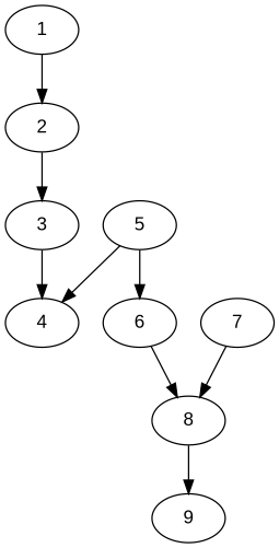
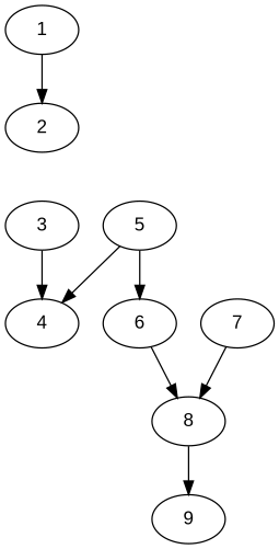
  digraph {
    node [fontname=Arial]
    n1 [label=1]
    n2 [label=2]
    n3 [label=3]
    n4 [label=4]
    n5 [label=5]
    n6 [label=6]
    n7 [label=8]
    n8 [label=7]
    n9 [label=9]
    n1 -> n2
-   n2 -> n3
    n3 -> n4
    n5 -> n4
    n5 -> n6
    n6 -> n7
    n7 -> n9
    n8 -> n7
  }
